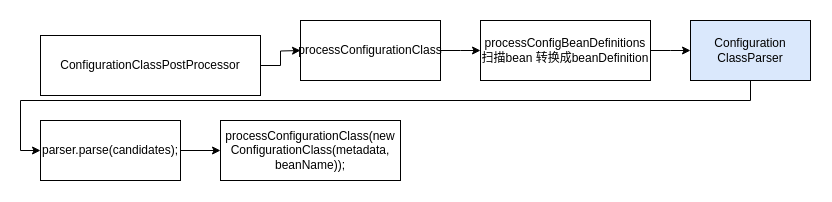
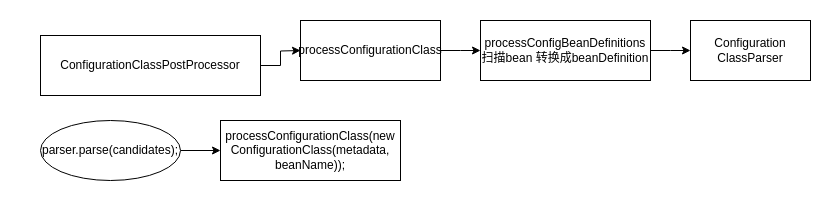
  <mxCell id="0" />
  <mxCell id="1" parent="0" />
  <mxCell id="2" style="edgeStyle=orthogonalEdgeStyle;rounded=0;orthogonalLoop=1;jettySize=auto;html=1;" edge="1" parent="1" source="3"><mxGeometry relative="1" as="geometry"><mxPoint x="300" y="50" as="targetPoint" /></mxGeometry></mxCell>
  <mxCell id="3" value="ConfigurationClassPostProcessor" style="rounded=0;whiteSpace=wrap;html=1;" vertex="1" parent="1"><mxGeometry x="40" y="35" width="220" height="60" as="geometry" /></mxCell>
  <mxCell id="4" style="edgeStyle=orthogonalEdgeStyle;rounded=0;orthogonalLoop=1;jettySize=auto;html=1;" edge="1" parent="1" source="5"><mxGeometry relative="1" as="geometry"><mxPoint x="480" y="50" as="targetPoint" /></mxGeometry></mxCell>
  <mxCell id="5" value="processConfigurationClass" style="rounded=0;whiteSpace=wrap;html=1;" vertex="1" parent="1"><mxGeometry x="300" y="20" width="140" height="60" as="geometry" /></mxCell>
  <mxCell id="6" style="edgeStyle=orthogonalEdgeStyle;rounded=0;orthogonalLoop=1;jettySize=auto;html=1;" edge="1" parent="1" source="7"><mxGeometry relative="1" as="geometry"><mxPoint x="690" y="50" as="targetPoint" /></mxGeometry></mxCell>
  <mxCell id="7" value="processConfigBeanDefinitions扫描bean 转换成beanDefinition" style="rounded=0;whiteSpace=wrap;html=1;" vertex="1" parent="1"><mxGeometry x="480" y="20" width="170" height="60" as="geometry" /></mxCell>
- <mxCell id="8" style="edgeStyle=orthogonalEdgeStyle;rounded=0;orthogonalLoop=1;jettySize=auto;html=1;entryX=0;entryY=0.5;entryDx=0;entryDy=0;" edge="1" parent="1" source="9" target="11"><mxGeometry relative="1" as="geometry"><Array as="points"><mxPoint x="750" y="100" /><mxPoint x="20" y="100" /><mxPoint x="20" y="150" /></Array></mxGeometry></mxCell>
- <mxCell id="9" value="Configuration&lt;br&gt;ClassParser" style="rounded=0;whiteSpace=wrap;html=1;fillColor=#dae8fc;" vertex="1" parent="1"><mxGeometry x="690" y="20" width="120" height="60" as="geometry" /></mxCell>
+ <mxCell id="9" value="Configuration&lt;br&gt;ClassParser" style="rounded=0;whiteSpace=wrap;html=1;" vertex="1" parent="1"><mxGeometry x="690" y="20" width="120" height="60" as="geometry" /></mxCell>
  <mxCell id="10" style="edgeStyle=orthogonalEdgeStyle;rounded=0;orthogonalLoop=1;jettySize=auto;html=1;exitX=1;exitY=0.5;exitDx=0;exitDy=0;entryX=0;entryY=0.5;entryDx=0;entryDy=0;" edge="1" parent="1" source="11" target="12"><mxGeometry relative="1" as="geometry" /></mxCell>
- <mxCell id="11" value="parser.parse(candidates);" style="rounded=0;whiteSpace=wrap;html=1;" vertex="1" parent="1"><mxGeometry y="120" width="140" height="60" as="geometry" x="40" /></mxCell>
+ <mxCell id="11" value="parser.parse(candidates);" style="ellipse;whiteSpace=wrap;html=1;" vertex="1" parent="1"><mxGeometry y="120" width="140" height="60" as="geometry" x="40" /></mxCell>
  <mxCell id="12" value="processConfigurationClass(new ConfigurationClass(metadata, beanName));" style="rounded=0;whiteSpace=wrap;html=1;" vertex="1" parent="1"><mxGeometry x="220" y="120" width="180" height="60" as="geometry" /></mxCell>
